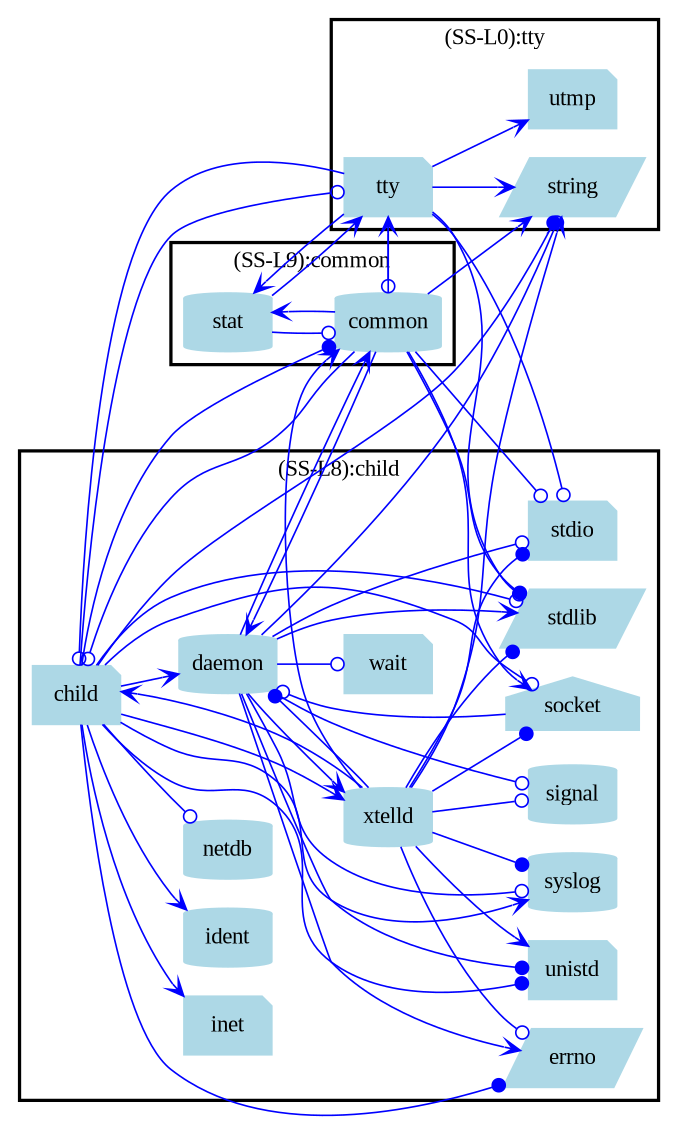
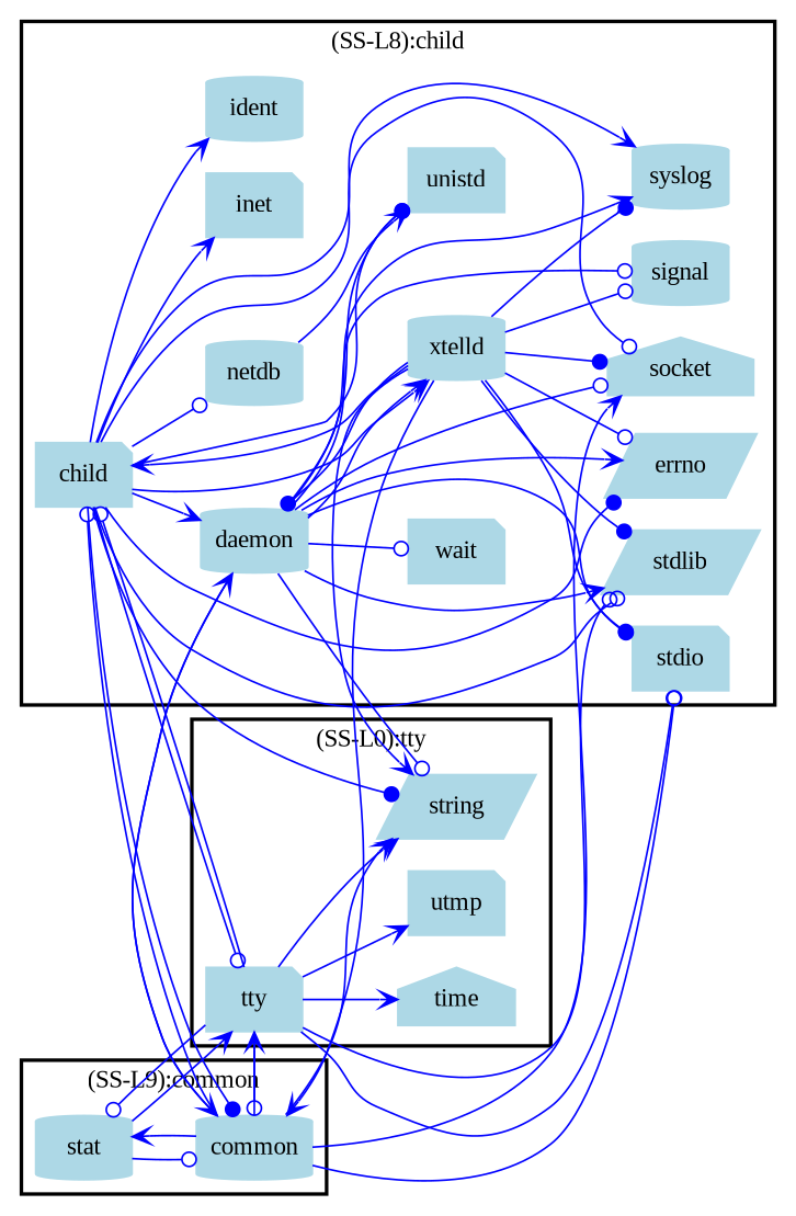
  digraph {
    fontname="Liberation Serif"
    rankdir=LR
    node [color=lightblue fontcolor=black fontname="Liberation Serif" shape=cylinder style=filled]
    edge [arrowhead=vee color=blue font=6 fontname="Liberation Serif"]
+   n1 [label=time shape=house]
    n2 [label=utmp shape=note]
    n3 [label=tty shape=note]
    n4 [label=string shape=parallelogram]
    n5 [label=errno shape=parallelogram]
    n6 [label=inet shape=note]
    n7 [label=child shape=note]
    n8 [label=ident]
    n9 [label=netdb]
    n10 [label=unistd shape=note]
    n11 [label=daemon]
    n12 [label=signal]
    n13 [label=wait shape=note]
    n14 [label=syslog]
    n15 [label=socket shape=house]
    n16 [label=stdlib shape=parallelogram]
    n17 [label=stdio shape=note]
    n18 [label=xtelld]
    n19 [label=stat]
    n20 [label=common]
    subgraph cluster_1 {
      color=black
      label="(SS-L0):tty"
      style=bold
+     n1
      n2
      n3
      n4
    }
    subgraph cluster_2 {
      color=black
      label="(SS-L8):child"
      style=bold
      n5
      n6
      n7
      n8
      n9
      n10
      n11
      n12
      n13
      n14
      n15
      n16
      n17
      n18
    }
    subgraph cluster_3 {
      color=black
      label="(SS-L9):common"
      style=bold
      n19
      n20
    }
+   n3 -> n1
    n3 -> n2
    n3 -> n4
    n3 -> n7 [arrowhead=odot]
    n3 -> n16 [arrowhead=odot]
    n3 -> n17 [arrowhead=odot]
-   n3 -> n19
+   n3 -> n19 [arrowhead=odot]
    n3 -> n20 [arrowhead=odot]
    n7 -> n3 [arrowhead=odot]
    n7 -> n4 [arrowhead=dot]
    n7 -> n5 [arrowhead=dot]
    n7 -> n6
    n7 -> n8
    n7 -> n9 [arrowhead=odot]
    n7 -> n10 [arrowhead=dot]
    n7 -> n11
    n7 -> n14
    n7 -> n15 [arrowhead=odot]
    n7 -> n16 [arrowhead=odot]
    n7 -> n18
    n7 -> n20 [arrowhead=dot]
    n11 -> n4 [arrowhead=odot]
    n11 -> n5
    n11 -> n10 [arrowhead=dot]
    n11 -> n12 [arrowhead=odot]
    n11 -> n13 [arrowhead=odot]
-   n11 -> n14 [arrowhead=odot]
-   n15 -> n11 [arrowhead=odot]
+   n11 -> n14
+   n11 -> n15 [arrowhead=odot]
    n11 -> n16
    n11 -> n17 [arrowhead=odot]
    n11 -> n18
    n11 -> n20
    n18 -> n4
    n18 -> n5 [arrowhead=odot]
    n18 -> n7
-   n18 -> n10
+   n9 -> n10
    n18 -> n11 [arrowhead=dot]
    n18 -> n12 [arrowhead=odot]
    n18 -> n14 [arrowhead=dot]
    n18 -> n15 [arrowhead=dot]
    n18 -> n16 [arrowhead=dot]
    n18 -> n17 [arrowhead=dot]
    n18 -> n20
    n19 -> n3
    n19 -> n20 [arrowhead=odot]
    n20 -> n3
    n20 -> n4
    n20 -> n7 [arrowhead=odot]
    n20 -> n11
    n20 -> n15
-   n20 -> n16 [arrowhead=dot]
    n20 -> n17 [arrowhead=odot]
    n20 -> n19
  }
